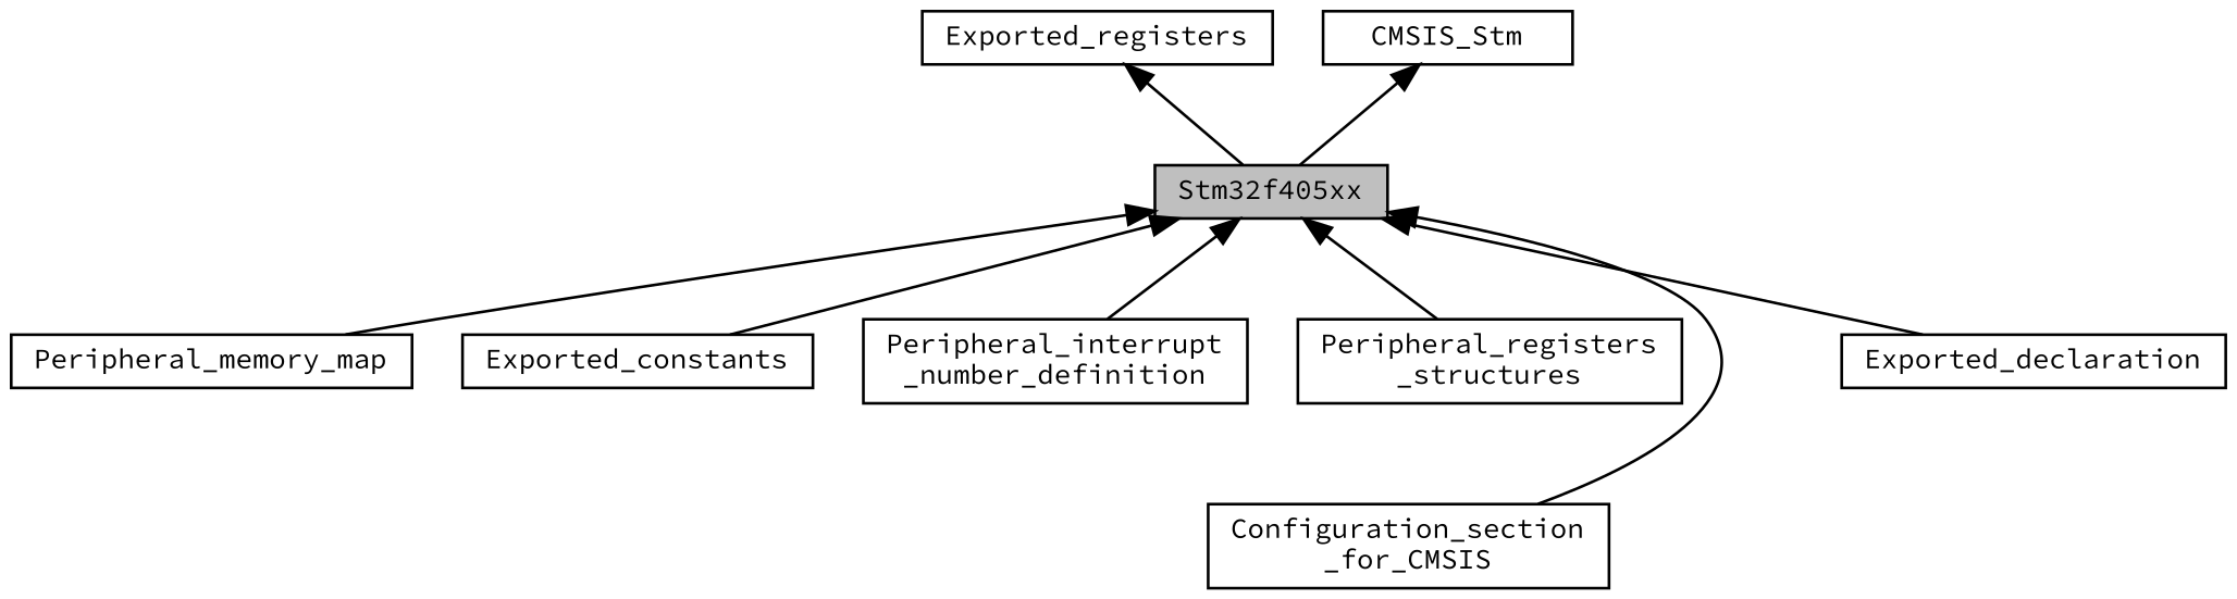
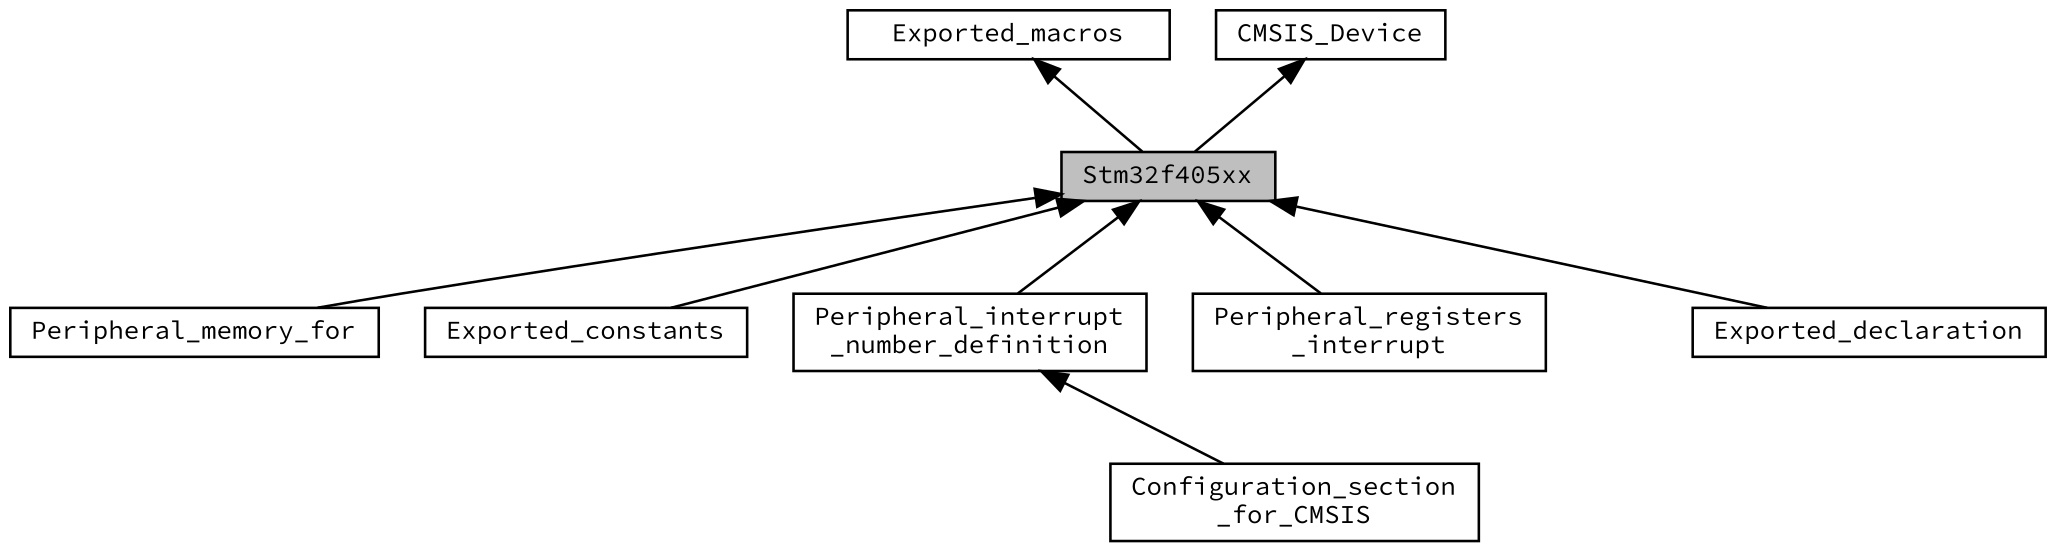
  digraph {
    fontname="Source Code Pro"
    rankdir=TB
    node [color=black fillcolor=white fontname="Source Code Pro" fontsize=10 shape=box style=filled]
    edge [dir=back fontname="Source Code Pro" fontsize=10 labelfontname=Helvetica labelfontsize=10 shape=plaintext style=solid]
-   n1 [height=0.2 label=Peripheral_memory_map width=0.4]
+   n1 [height=0.2 label=Peripheral_memory_for width=0.4]
    n2 [height=0.2 label=Exported_constants width=0.4]
-   n3 [height=0.2 label=Exported_registers width=0.4]
+   n3 [height=0.2 label=Exported_macros width=0.4]
    n4 [fillcolor=grey75 fontcolor=black height=0.2 label=Stm32f405xx width=0.4]
-   n5 [height=0.2 label=CMSIS_Stm width=0.4]
+   n5 [height=0.2 label=CMSIS_Device width=0.4]
    n6 [height=0.2 label="Peripheral_interrupt\l_number_definition" width=0.4]
-   n7 [height=0.2 label="Peripheral_registers\l_structures" width=0.4]
+   n7 [height=0.2 label="Peripheral_registers\l_interrupt" width=0.4]
    n8 [height=0.2 label="Configuration_section\l_for_CMSIS" width=0.4]
    n9 [height=0.2 label=Exported_declaration width=0.4]
    n3 -> n4
    n4 -> n1
    n4 -> n2
    n4 -> n6
    n4 -> n7
-   n4 -> n8
+   n6 -> n8
    n4 -> n9
    n5 -> n4
  }
